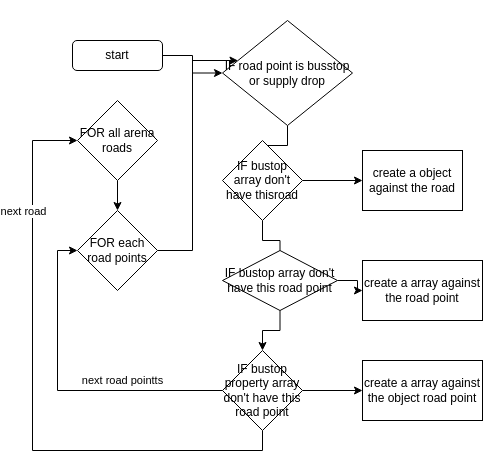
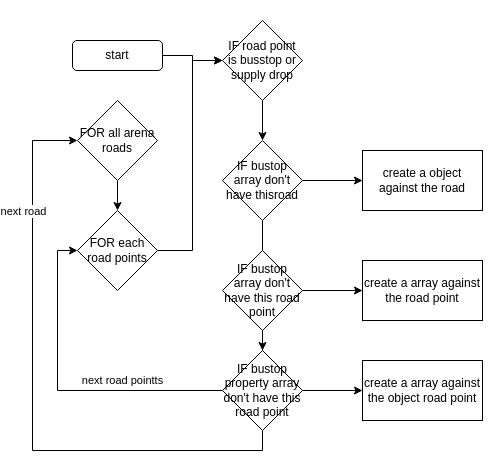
  <mxCell id="0" />
  <mxCell id="1" parent="0" />
  <mxCell id="2" value="" style="edgeStyle=orthogonalEdgeStyle;rounded=0;orthogonalLoop=1;jettySize=auto;html=1;" edge="1" parent="1" source="3" target="9"><mxGeometry relative="1" as="geometry" /></mxCell>
  <mxCell id="3" value="start" style="rounded=1;whiteSpace=wrap;html=1;" vertex="1" parent="1"><mxGeometry x="60" y="40" width="90" height="30" as="geometry" /></mxCell>
  <mxCell id="4" value="" style="edgeStyle=orthogonalEdgeStyle;rounded=0;orthogonalLoop=1;jettySize=auto;html=1;" edge="1" parent="1" source="5" target="7"><mxGeometry relative="1" as="geometry" /></mxCell>
  <mxCell id="5" value="FOR all arena roads" style="rhombus;whiteSpace=wrap;html=1;" vertex="1" parent="1"><mxGeometry x="65" y="100" width="80" height="80" as="geometry" /></mxCell>
  <mxCell id="6" value="" style="edgeStyle=orthogonalEdgeStyle;rounded=0;orthogonalLoop=1;jettySize=auto;html=1;" edge="1" parent="1" source="7" target="9"><mxGeometry relative="1" as="geometry"><Array as="points"><mxPoint x="180" y="250" /><mxPoint x="180" y="60" /></Array></mxGeometry></mxCell>
  <mxCell id="7" value="FOR each road points" style="rhombus;whiteSpace=wrap;html=1;" vertex="1" parent="1"><mxGeometry x="65" y="210" width="80" height="80" as="geometry" /></mxCell>
  <mxCell id="8" value="" style="edgeStyle=orthogonalEdgeStyle;rounded=0;orthogonalLoop=1;jettySize=auto;html=1;" edge="1" parent="1" source="9" target="12"><mxGeometry relative="1" as="geometry" /></mxCell>
- <mxCell id="9" value="IF road point is busstop or supply drop" style="rhombus;whiteSpace=wrap;html=1;" vertex="1" parent="1"><mxGeometry x="210" y="20" width="130" height="105" as="geometry" /></mxCell>
+ <mxCell id="9" value="IF road point is busstop or supply drop" style="rhombus;whiteSpace=wrap;html=1;" vertex="1" parent="1"><mxGeometry x="210" y="20" width="80" height="80" as="geometry" /></mxCell>
  <mxCell id="10" value="" style="edgeStyle=orthogonalEdgeStyle;rounded=0;orthogonalLoop=1;jettySize=auto;html=1;" edge="1" parent="1" source="12" target="13"><mxGeometry relative="1" as="geometry" /></mxCell>
  <mxCell id="11" value="" style="edgeStyle=orthogonalEdgeStyle;rounded=0;orthogonalLoop=1;jettySize=auto;html=1;endArrow=none;" edge="1" parent="1" source="12" target="16"><mxGeometry relative="1" as="geometry" /></mxCell>
  <mxCell id="12" value="IF bustop array don't have thisroad" style="rhombus;whiteSpace=wrap;html=1;" vertex="1" parent="1"><mxGeometry x="210" y="140" width="80" height="80" as="geometry" /></mxCell>
- <mxCell id="13" value="create a object against the road" style="whiteSpace=wrap;html=1;" vertex="1" parent="1"><mxGeometry x="350" y="150" width="100" height="60" as="geometry" /></mxCell>
+ <mxCell id="13" value="create a object against the road" style="whiteSpace=wrap;html=1;" vertex="1" parent="1"><mxGeometry x="350" y="150" width="120" height="60" as="geometry" /></mxCell>
  <mxCell id="14" value="" style="edgeStyle=orthogonalEdgeStyle;rounded=0;orthogonalLoop=1;jettySize=auto;html=1;" edge="1" parent="1" source="16" target="17"><mxGeometry relative="1" as="geometry" /></mxCell>
  <mxCell id="15" value="" style="edgeStyle=orthogonalEdgeStyle;rounded=0;orthogonalLoop=1;jettySize=auto;html=1;" edge="1" parent="1" source="16" target="22"><mxGeometry relative="1" as="geometry" /></mxCell>
- <mxCell id="16" value="IF bustop array don't have this road point" style="rhombus;whiteSpace=wrap;html=1;" vertex="1" parent="1"><mxGeometry x="210" y="250" width="115" height="60" as="geometry" /></mxCell>
+ <mxCell id="16" value="IF bustop array don't have this road point" style="rhombus;whiteSpace=wrap;html=1;" vertex="1" parent="1"><mxGeometry x="210" y="250" width="80" height="80" as="geometry" /></mxCell>
  <mxCell id="17" value="create a array against the road point" style="whiteSpace=wrap;html=1;" vertex="1" parent="1"><mxGeometry x="350" y="260" width="120" height="60" as="geometry" /></mxCell>
  <mxCell id="18" value="" style="edgeStyle=orthogonalEdgeStyle;rounded=0;orthogonalLoop=1;jettySize=auto;html=1;" edge="1" parent="1" source="22" target="23"><mxGeometry relative="1" as="geometry" /></mxCell>
  <mxCell id="19" value="next road pointts" style="edgeStyle=orthogonalEdgeStyle;rounded=0;orthogonalLoop=1;jettySize=auto;html=1;entryX=0;entryY=0.5;entryDx=0;entryDy=0;" edge="1" parent="1" source="22" target="7"><mxGeometry x="-0.385" y="-10" relative="1" as="geometry"><mxPoint as="offset" /></mxGeometry></mxCell>
  <mxCell id="20" style="edgeStyle=orthogonalEdgeStyle;rounded=0;orthogonalLoop=1;jettySize=auto;html=1;entryX=0;entryY=0.5;entryDx=0;entryDy=0;" edge="1" parent="1" source="22" target="5"><mxGeometry relative="1" as="geometry"><mxPoint x="50" y="140" as="targetPoint" /><Array as="points"><mxPoint x="250" y="450" /><mxPoint x="20" y="450" /><mxPoint x="20" y="140" /></Array></mxGeometry></mxCell>
  <mxCell id="21" value="next road" style="edgeLabel;html=1;align=center;verticalAlign=middle;resizable=0;points=[];" vertex="1" connectable="0" parent="20"><mxGeometry x="0.493" y="-3" relative="1" as="geometry"><mxPoint x="-13" y="-38" as="offset" /></mxGeometry></mxCell>
  <mxCell id="22" value="IF bustop property array don't have this road point" style="rhombus;whiteSpace=wrap;html=1;" vertex="1" parent="1"><mxGeometry x="210" y="350" width="80" height="80" as="geometry" /></mxCell>
  <mxCell id="23" value="create a array against the object road point" style="whiteSpace=wrap;html=1;" vertex="1" parent="1"><mxGeometry x="350" y="360" width="120" height="60" as="geometry" /></mxCell>
